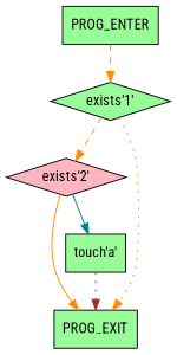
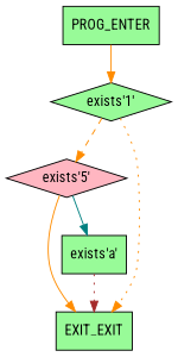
  digraph {
    fontname="Roboto Condensed"
    node [fillcolor=palegreen fontname="Roboto Condensed" shape=mbox style=filled]
    edge [color=darkorange fontname="Roboto Condensed" style=dashed]
    n1 [label=PROG_ENTER]
    n2 [label="exists'1'" shape=diamond]
-   n3 [fillcolor=lightpink label="exists'2'" shape=diamond]
-   n4 [label=PROG_EXIT]
-   n5 [label="touch'a'" shape=box]
-   n1 -> n2
+   n3 [fillcolor=lightpink label="exists'5'" shape=diamond]
+   n4 [label=EXIT_EXIT]
+   n5 [label="exists'a'" shape=box]
+   n1 -> n2 [style=solid]
    n2 -> n3
    n2 -> n4 [style=dotted]
    n3 -> n4 [style=solid]
    n3 -> n5 [color=teal style=solid]
    n5 -> n4 [color=brown style=dotted]
  }
